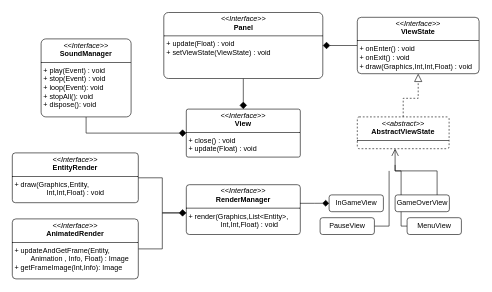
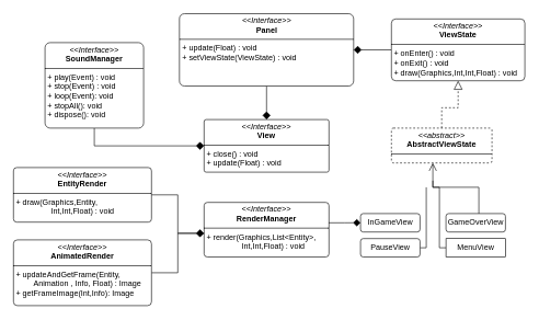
  <mxCell id="0" />
  <mxCell id="1" parent="0" />
  <mxCell id="2" value="&lt;p style=&quot;margin:0px;margin-top:4px;text-align:center;&quot;&gt;&lt;i&gt;&amp;lt;&amp;lt;Interface&amp;gt;&amp;gt;&lt;/i&gt;&lt;br&gt;&lt;b&gt;View&lt;/b&gt;&lt;/p&gt;&lt;hr size=&quot;1&quot; style=&quot;border-style:solid;&quot;&gt;&lt;p style=&quot;margin:0px;margin-left:4px;&quot;&gt;&lt;span style=&quot;text-align: center; background-color: transparent; color: light-dark(rgb(0, 0, 0), rgb(255, 255, 255));&quot;&gt;+ close() : void&lt;/span&gt;&lt;/p&gt;&lt;p style=&quot;margin:0px;margin-left:4px;&quot;&gt;&lt;span style=&quot;background-color: transparent; color: light-dark(rgb(0, 0, 0), rgb(255, 255, 255));&quot;&gt;+ update(Float) : void&lt;/span&gt;&lt;/p&gt;" style="verticalAlign=top;align=left;overflow=fill;html=1;whiteSpace=wrap;rounded=1;arcSize=4;" vertex="1" parent="1"><mxGeometry x="310" y="181" width="190" height="80" as="geometry" /></mxCell>
  <mxCell id="3" style="edgeStyle=orthogonalEdgeStyle;rounded=0;orthogonalLoop=1;jettySize=auto;html=1;entryX=0.5;entryY=1;entryDx=0;entryDy=0;dashed=1;endArrow=block;endFill=0;endSize=11;" edge="1" parent="1" source="4" target="10"><mxGeometry relative="1" as="geometry" /></mxCell>
  <mxCell id="4" value="&lt;p style=&quot;margin:0px;margin-top:4px;text-align:center;&quot;&gt;&lt;i&gt;&amp;lt;&amp;lt;abstract&amp;gt;&amp;gt;&lt;/i&gt;&lt;br&gt;&lt;b&gt;AbstractViewState&lt;/b&gt;&lt;/p&gt;&lt;hr size=&quot;1&quot; style=&quot;border-style:solid;&quot;&gt;&lt;p style=&quot;margin:0px;margin-left:4px;&quot;&gt;&lt;br&gt;&lt;/p&gt;" style="verticalAlign=top;align=left;overflow=fill;html=1;whiteSpace=wrap;rounded=1;arcSize=6;dashed=1;" vertex="1" parent="1"><mxGeometry x="595" y="194" width="153" height="53" as="geometry" /></mxCell>
  <mxCell id="5" value="&lt;p style=&quot;margin:0px;margin-top:4px;text-align:center;&quot;&gt;&lt;i&gt;&amp;lt;&amp;lt;Interface&amp;gt;&amp;gt;&lt;/i&gt;&lt;br&gt;&lt;b&gt;RenderManager&lt;/b&gt;&lt;/p&gt;&lt;hr size=&quot;1&quot; style=&quot;border-style:solid;&quot;&gt;&lt;p style=&quot;margin:0px;margin-left:4px;&quot;&gt;&lt;span style=&quot;text-align: center;&quot;&gt;+ render(Graphics,List&amp;lt;Entity&amp;gt;, &lt;span style=&quot;white-space: pre;&quot;&gt;&#09;&lt;/span&gt;&lt;span style=&quot;white-space: pre;&quot;&gt;&#09;&lt;/span&gt;Int,Int,Float) : void&lt;/span&gt;&lt;br&gt;&lt;/p&gt;" style="verticalAlign=top;align=left;overflow=fill;html=1;whiteSpace=wrap;rounded=1;arcSize=6;" vertex="1" parent="1"><mxGeometry x="310" y="307" width="190" height="83" as="geometry" /></mxCell>
  <mxCell id="6" style="edgeStyle=orthogonalEdgeStyle;rounded=0;orthogonalLoop=1;jettySize=auto;html=1;exitX=0.5;exitY=1;exitDx=0;exitDy=0;entryX=0.5;entryY=0;entryDx=0;entryDy=0;endSize=10;endArrow=diamond;endFill=1;" edge="1" parent="1" source="7" target="2"><mxGeometry relative="1" as="geometry" /></mxCell>
  <mxCell id="7" value="&lt;p style=&quot;margin:0px;margin-top:4px;text-align:center;&quot;&gt;&lt;i&gt;&amp;lt;&amp;lt;Interface&amp;gt;&amp;gt;&lt;/i&gt;&lt;br&gt;&lt;b&gt;Panel&lt;/b&gt;&lt;/p&gt;&lt;hr size=&quot;1&quot; style=&quot;border-style:solid;&quot;&gt;&lt;p style=&quot;margin:0px;margin-left:4px;&quot;&gt;&lt;span style=&quot;text-align: center;&quot;&gt;+ update(Float) : void&lt;/span&gt;&lt;br style=&quot;text-align: center;&quot;&gt;&lt;span style=&quot;text-align: center;&quot;&gt;+ setViewState(ViewState) : void&lt;/span&gt;&lt;/p&gt;" style="verticalAlign=top;align=left;overflow=fill;html=1;whiteSpace=wrap;rounded=1;arcSize=7;" vertex="1" parent="1"><mxGeometry x="272.5" y="20" width="265" height="110" as="geometry" /></mxCell>
  <mxCell id="8" style="edgeStyle=orthogonalEdgeStyle;rounded=0;orthogonalLoop=1;jettySize=auto;html=1;exitX=0.5;exitY=1;exitDx=0;exitDy=0;entryX=0;entryY=0.5;entryDx=0;entryDy=0;endSize=10;endArrow=diamond;endFill=1;" edge="1" parent="1" source="11" target="2"><mxGeometry relative="1" as="geometry"><mxPoint x="175" y="221" as="sourcePoint" /></mxGeometry></mxCell>
  <mxCell id="9" style="edgeStyle=orthogonalEdgeStyle;rounded=0;orthogonalLoop=1;jettySize=auto;html=1;exitX=0;exitY=0.5;exitDx=0;exitDy=0;entryX=1;entryY=0.5;entryDx=0;entryDy=0;endSize=10;endArrow=diamond;endFill=1;" edge="1" parent="1" source="10" target="7"><mxGeometry relative="1" as="geometry" /></mxCell>
  <mxCell id="10" value="&lt;p style=&quot;margin:0px;margin-top:4px;text-align:center;&quot;&gt;&lt;i&gt;&amp;lt;&amp;lt;Interface&amp;gt;&amp;gt;&lt;/i&gt;&lt;br&gt;&lt;b&gt;ViewState&lt;/b&gt;&lt;/p&gt;&lt;hr size=&quot;1&quot; style=&quot;border-style:solid;&quot;&gt;&lt;p style=&quot;margin:0px;margin-left:4px;&quot;&gt;&lt;span style=&quot;text-align: center;&quot;&gt;+ onEnter() : void&lt;/span&gt;&lt;br style=&quot;text-align: center;&quot;&gt;&lt;span style=&quot;text-align: center;&quot;&gt;+ onExit() : void&lt;/span&gt;&lt;br style=&quot;text-align: center;&quot;&gt;&lt;span style=&quot;text-align: center;&quot;&gt;+ draw(Graphics,Int,Int,Float) : void&lt;/span&gt;&lt;/p&gt;" style="verticalAlign=top;align=left;overflow=fill;html=1;whiteSpace=wrap;rounded=1;arcSize=7;" vertex="1" parent="1"><mxGeometry x="595" y="28" width="203" height="94" as="geometry" /></mxCell>
  <mxCell id="11" value="&lt;p style=&quot;margin:0px;margin-top:4px;text-align:center;&quot;&gt;&lt;i&gt;&amp;lt;&amp;lt;Interface&amp;gt;&amp;gt;&lt;/i&gt;&lt;br&gt;&lt;b&gt;SoundManager&lt;/b&gt;&lt;/p&gt;&lt;hr size=&quot;1&quot; style=&quot;border-style:solid;&quot;&gt;&lt;p style=&quot;margin:0px;margin-left:4px;&quot;&gt;&lt;span style=&quot;text-align: center;&quot;&gt;+ play(Event) : void&lt;/span&gt;&lt;br style=&quot;text-align: center;&quot;&gt;&lt;span style=&quot;text-align: center;&quot;&gt;+ stop(Event) : void&lt;/span&gt;&lt;/p&gt;&lt;p style=&quot;margin:0px;margin-left:4px;&quot;&gt;&lt;span style=&quot;text-align: center;&quot;&gt;+ loop(Event): void&lt;/span&gt;&lt;/p&gt;&lt;p style=&quot;margin:0px;margin-left:4px;&quot;&gt;&lt;span style=&quot;text-align: center;&quot;&gt;+ stopAll(): void&lt;/span&gt;&lt;/p&gt;&lt;p style=&quot;margin:0px;margin-left:4px;&quot;&gt;&lt;span style=&quot;text-align: center;&quot;&gt;+ dispose(): void&lt;/span&gt;&lt;/p&gt;" style="verticalAlign=top;align=left;overflow=fill;html=1;whiteSpace=wrap;rounded=1;arcSize=6;" vertex="1" parent="1"><mxGeometry x="68" y="64" width="150" height="130" as="geometry" /></mxCell>
  <mxCell id="12" value="InGameView" style="html=1;whiteSpace=wrap;rounded=1;" vertex="1" parent="1"><mxGeometry x="548" y="324" width="90.5" height="28" as="geometry" /></mxCell>
  <mxCell id="13" style="edgeStyle=orthogonalEdgeStyle;rounded=0;orthogonalLoop=1;jettySize=auto;html=1;endArrow=none;endFill=0;" edge="1" parent="1" source="14"><mxGeometry relative="1" as="geometry"><mxPoint x="648" y="284" as="targetPoint" /><Array as="points"><mxPoint x="648" y="376" /></Array></mxGeometry></mxCell>
- <mxCell id="14" value="PauseView" style="html=1;whiteSpace=wrap;rounded=1;" vertex="1" parent="1"><mxGeometry x="533" y="362" width="90.5" height="28" as="geometry" /></mxCell>
+ <mxCell id="14" value="PauseView" style="html=1;whiteSpace=wrap;rounded=1;" vertex="1" parent="1"><mxGeometry x="548" y="362" width="90.5" height="28" as="geometry" /></mxCell>
  <mxCell id="15" style="edgeStyle=orthogonalEdgeStyle;rounded=0;orthogonalLoop=1;jettySize=auto;html=1;endArrow=none;endFill=0;" edge="1" parent="1" source="16"><mxGeometry relative="1" as="geometry"><mxPoint x="658" y="274" as="targetPoint" /><Array as="points"><mxPoint x="668" y="376" /><mxPoint x="668" y="284" /><mxPoint x="658" y="284" /></Array></mxGeometry></mxCell>
- <mxCell id="16" value="MenuView" style="html=1;whiteSpace=wrap;rounded=1;" vertex="1" parent="1"><mxGeometry x="678" y="362" width="90.5" height="28" as="geometry" /></mxCell>
+ <mxCell id="16" value="MenuView" style="html=1;whiteSpace=wrap;rounded=0;" vertex="1" parent="1"><mxGeometry x="678" y="362" width="90.5" height="28" as="geometry" /></mxCell>
  <mxCell id="17" style="edgeStyle=orthogonalEdgeStyle;rounded=0;orthogonalLoop=1;jettySize=auto;html=1;endArrow=open;endFill=0;endSize=10;" edge="1" parent="1" source="18" target="4"><mxGeometry relative="1" as="geometry"><Array as="points"><mxPoint x="728" y="284" /><mxPoint x="658" y="284" /></Array></mxGeometry></mxCell>
- <mxCell id="18" value="GameOverView" style="html=1;whiteSpace=wrap;rounded=1;" vertex="1" parent="1"><mxGeometry x="658" y="324" width="90.5" height="28" as="geometry" /></mxCell>
+ <mxCell id="18" value="GameOverView" style="html=1;whiteSpace=wrap;rounded=1;" vertex="1" parent="1"><mxGeometry x="678" y="324" width="90.5" height="28" as="geometry" /></mxCell>
  <mxCell id="19" value="&lt;p style=&quot;margin:0px;margin-top:4px;text-align:center;&quot;&gt;&lt;i&gt;&amp;lt;&amp;lt;Interface&amp;gt;&amp;gt;&lt;/i&gt;&lt;br&gt;&lt;b&gt;EntityRender&lt;/b&gt;&lt;/p&gt;&lt;hr size=&quot;1&quot; style=&quot;border-style:solid;&quot;&gt;&lt;p style=&quot;margin:0px;margin-left:4px;&quot;&gt;&lt;span style=&quot;text-align: center;&quot;&gt;+ draw(Graphics,Entity, &lt;span style=&quot;white-space: pre;&quot;&gt;&#09;&lt;/span&gt;&lt;span style=&quot;white-space: pre;&quot;&gt;&#09;&lt;/span&gt;Int,Int,Float) : void&lt;/span&gt;&lt;br&gt;&lt;/p&gt;" style="verticalAlign=top;align=left;overflow=fill;html=1;whiteSpace=wrap;rounded=1;arcSize=6;" vertex="1" parent="1"><mxGeometry x="20" y="254" width="210" height="83" as="geometry" /></mxCell>
  <mxCell id="20" style="edgeStyle=orthogonalEdgeStyle;rounded=0;orthogonalLoop=1;jettySize=auto;html=1;endArrow=none;endFill=0;endSize=8;" edge="1" parent="1" source="21"><mxGeometry relative="1" as="geometry"><mxPoint x="310" y="354" as="targetPoint" /><Array as="points"><mxPoint x="270" y="414" /><mxPoint x="270" y="354" /></Array></mxGeometry></mxCell>
  <mxCell id="21" value="&lt;p style=&quot;margin:0px;margin-top:4px;text-align:center;&quot;&gt;&lt;i&gt;&amp;lt;&amp;lt;Interface&amp;gt;&amp;gt;&lt;/i&gt;&lt;br&gt;&lt;b&gt;AnimatedRender&lt;/b&gt;&lt;/p&gt;&lt;hr size=&quot;1&quot; style=&quot;border-style:solid;&quot;&gt;&lt;p style=&quot;margin:0px;margin-left:4px;&quot;&gt;&lt;span style=&quot;text-align: center;&quot;&gt;+ updateAndGetFrame(Entity, &lt;span style=&quot;white-space: pre;&quot;&gt;&#09;&lt;/span&gt;Animation , Info, Float) : Image&lt;/span&gt;&lt;/p&gt;&lt;p style=&quot;margin:0px;margin-left:4px;&quot;&gt;&lt;span style=&quot;text-align: center;&quot;&gt;+ getFrameImage(Int,Info): Image&lt;/span&gt;&lt;/p&gt;" style="verticalAlign=top;align=left;overflow=fill;html=1;whiteSpace=wrap;rounded=1;arcSize=6;" vertex="1" parent="1"><mxGeometry x="20" y="364" width="210" height="100" as="geometry" /></mxCell>
  <mxCell id="22" style="edgeStyle=orthogonalEdgeStyle;rounded=0;orthogonalLoop=1;jettySize=auto;html=1;endArrow=diamond;endFill=1;endSize=10;" edge="1" parent="1" source="19" target="5"><mxGeometry relative="1" as="geometry"><Array as="points"><mxPoint x="270" y="296" /><mxPoint x="270" y="354" /></Array></mxGeometry></mxCell>
  <mxCell id="23" style="edgeStyle=orthogonalEdgeStyle;rounded=0;orthogonalLoop=1;jettySize=auto;html=1;entryX=-0.02;entryY=0.536;entryDx=0;entryDy=0;entryPerimeter=0;endArrow=diamond;endFill=1;endSize=9;exitX=0.997;exitY=0.374;exitDx=0;exitDy=0;exitPerimeter=0;" edge="1" parent="1" source="5"><mxGeometry relative="1" as="geometry"><mxPoint x="501.81" y="337.91" as="sourcePoint" /><mxPoint x="548" y="337.918" as="targetPoint" /><Array as="points" /></mxGeometry></mxCell>
